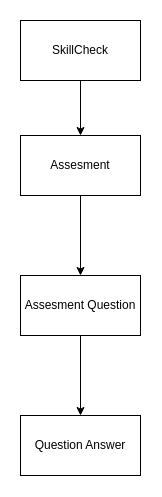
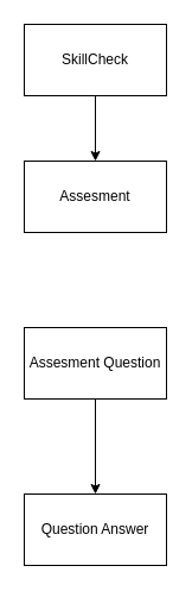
  <mxCell id="0" />
  <mxCell id="1" parent="0" />
  <mxCell id="2" value="" style="edgeStyle=orthogonalEdgeStyle;rounded=0;orthogonalLoop=1;jettySize=auto;html=1;" edge="1" parent="1" source="3" target="5"><mxGeometry relative="1" as="geometry" /></mxCell>
  <mxCell id="3" value="SkillCheck" style="rounded=0;whiteSpace=wrap;html=1;" vertex="1" parent="1"><mxGeometry x="20" y="20" width="120" height="60" as="geometry" /></mxCell>
- <mxCell id="4" value="" style="edgeStyle=orthogonalEdgeStyle;rounded=0;orthogonalLoop=1;jettySize=auto;html=1;" edge="1" parent="1" source="5" target="7"><mxGeometry relative="1" as="geometry" /></mxCell>
  <mxCell id="5" value="Assesment" style="rounded=0;whiteSpace=wrap;html=1;" vertex="1" parent="1"><mxGeometry x="20" y="135" width="120" height="60" as="geometry" /></mxCell>
  <mxCell id="6" value="" style="edgeStyle=orthogonalEdgeStyle;rounded=0;orthogonalLoop=1;jettySize=auto;html=1;" edge="1" parent="1" source="7" target="8"><mxGeometry relative="1" as="geometry" /></mxCell>
  <mxCell id="7" value="Assesment Question" style="rounded=0;whiteSpace=wrap;html=1;" vertex="1" parent="1"><mxGeometry x="20" y="275" width="120" height="60" as="geometry" /></mxCell>
  <mxCell id="8" value="Question Answer" style="rounded=0;whiteSpace=wrap;html=1;" vertex="1" parent="1"><mxGeometry x="20" y="415" width="120" height="60" as="geometry" /></mxCell>
